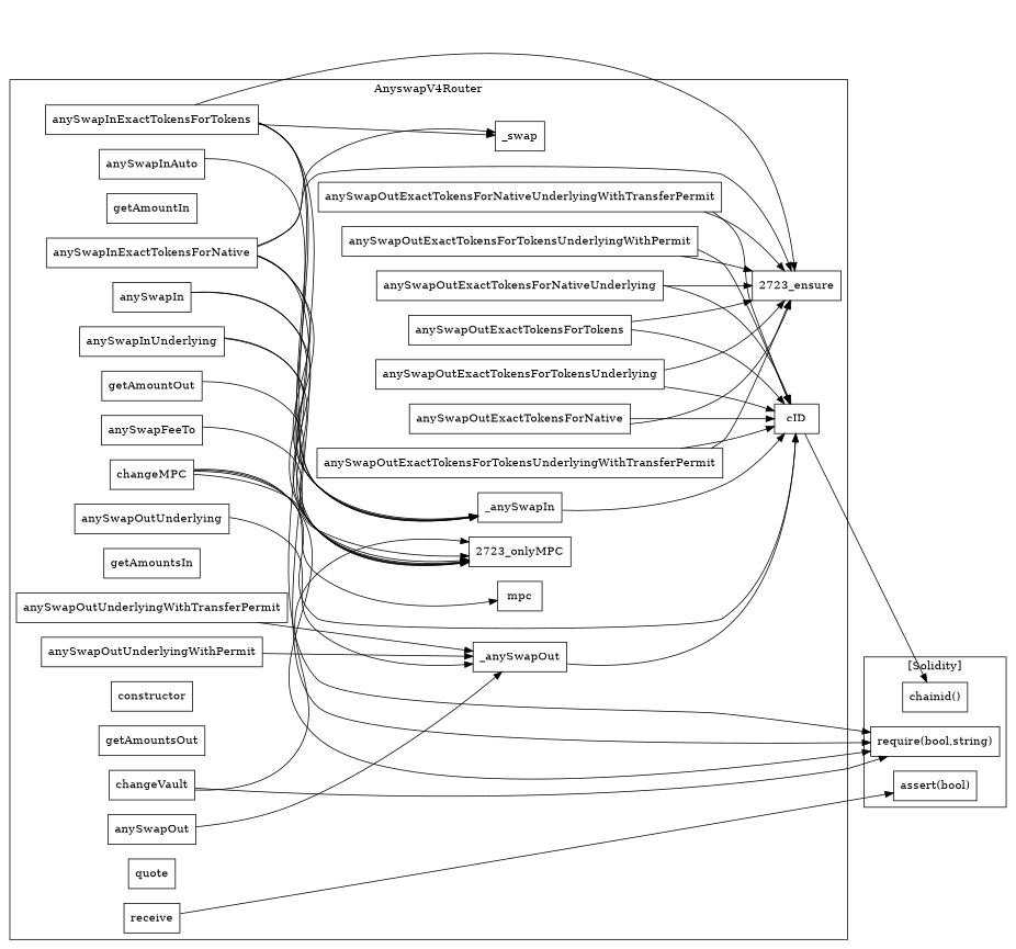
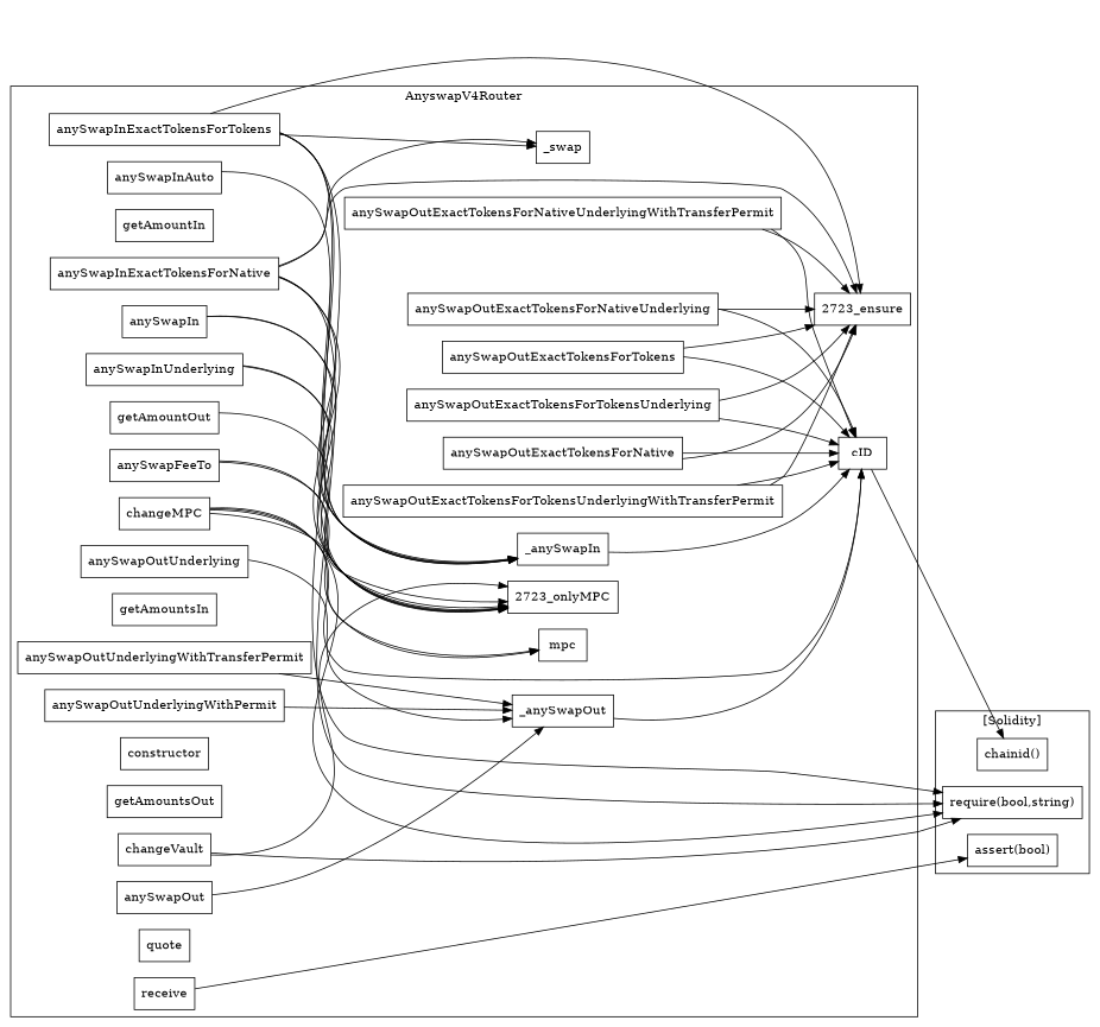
  strict digraph {
    rankdir=LR
    node [shape=box]
    n1 [label=anySwapOutUnderlying]
    n2 [label=_anySwapOut]
    n3 [label=anySwapIn]
    n4 [label=_anySwapIn]
    "2723_onlyMPC"
    n6 [label=getAmountIn]
    n7 [label=anySwapOutExactTokensForNativeUnderlying]
    n8 [label=cID]
    "2723_ensure"
    n10 [label=receive]
    n11 [label=getAmountOut]
    n12 [label=anySwapInExactTokensForTokens]
    n13 [label=_swap]
    n14 [label=anySwapInAuto]
    n15 [label=anySwapInUnderlying]
    n16 [label=anySwapOutExactTokensForTokens]
    n17 [label=mpc]
    n18 [label=anySwapOutExactTokensForTokensUnderlying]
    n19 [label=anySwapOutExactTokensForNative]
    n20 [label=anySwapOutUnderlyingWithPermit]
    n21 [label=anySwapOutExactTokensForTokensUnderlyingWithTransferPermit]
    n22 [label=anySwapInExactTokensForNative]
    n23 [label=getAmountsIn]
    n24 [label=anySwapOutExactTokensForNativeUnderlyingWithTransferPermit]
    n25 [label=changeMPC]
-   n26 [label=anySwapOutExactTokensForTokensUnderlyingWithPermit]
    n27 [label=anySwapFeeTo]
    n28 [label=constructor]
    n29 [label=getAmountsOut]
    n30 [label=anySwapOutUnderlyingWithTransferPermit]
    n31 [label=anySwapOut]
    n32 [label=quote]
    n33 [label=changeVault]
    "assert(bool)"
    "require(bool,string)"
    "chainid()"
    subgraph cluster_1 {
      label=AnyswapV4Router
      n1
      n2
      n3
      n4
      "2723_onlyMPC"
      n6
      n7
      n8
      "2723_ensure"
      n10
      n11
      n12
      n13
      n14
      n15
      n16
      n17
      n18
      n19
      n20
      n21
      n22
      n23
      n24
      n25
-     n26
      n27
      n28
      n29
      n30
      n31
      n32
      n33
    }
    subgraph cluster_2 {
      label="[Solidity]"
      "assert(bool)"
      "require(bool,string)"
      "chainid()"
    }
    n1 -> n2
    n2 -> n8
    n3 -> n4
    n3 -> "2723_onlyMPC"
    n4 -> n8
    n7 -> n8
    n7 -> "2723_ensure"
    n8 -> "chainid()"
    n10 -> "assert(bool)"
    n11 -> "2723_onlyMPC"
    n12 -> n4
    n12 -> "2723_onlyMPC"
    n12 -> "2723_ensure"
    n12 -> n13
    n12 -> "require(bool,string)"
    n14 -> n4
    n15 -> n4
    n15 -> "2723_onlyMPC"
    n16 -> n8
    n16 -> "2723_ensure"
    n18 -> n8
    n18 -> "2723_ensure"
    n19 -> n8
    n19 -> "2723_ensure"
    n20 -> n2
    n21 -> n8
    n21 -> "2723_ensure"
    n22 -> n4
    n22 -> "2723_onlyMPC"
    n22 -> "2723_ensure"
    n22 -> n13
    n22 -> "require(bool,string)"
    n24 -> n8
    n24 -> "2723_ensure"
    n25 -> "2723_onlyMPC"
    n25 -> n8
    n25 -> n17
    n25 -> "require(bool,string)"
-   n26 -> n8
-   n26 -> "2723_ensure"
    n27 -> "2723_onlyMPC"
+   n27 -> n17
    n30 -> n2
    n31 -> n2
    n33 -> "2723_onlyMPC"
    n33 -> "require(bool,string)"
  }
